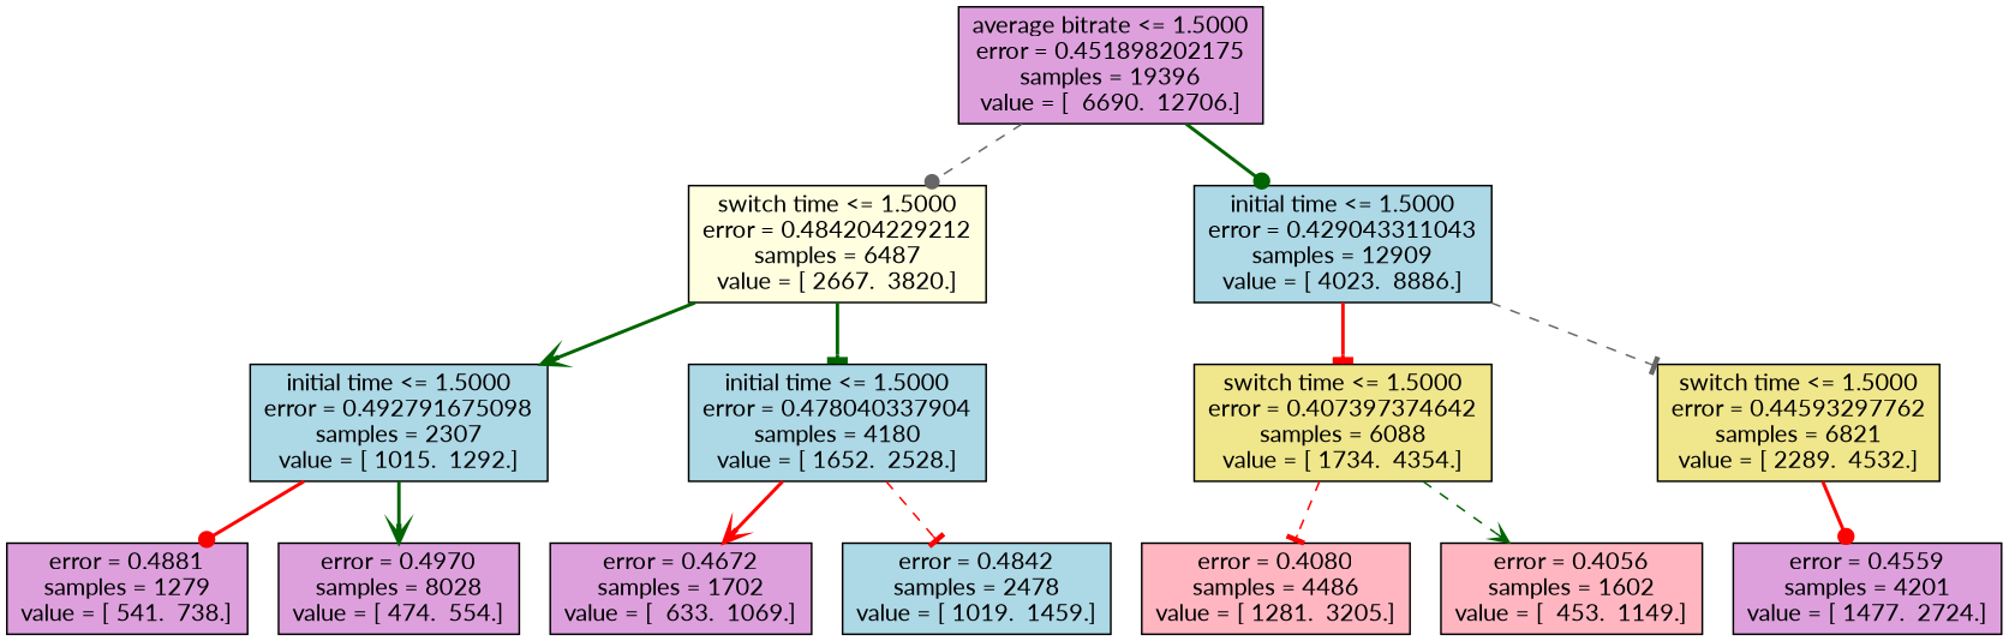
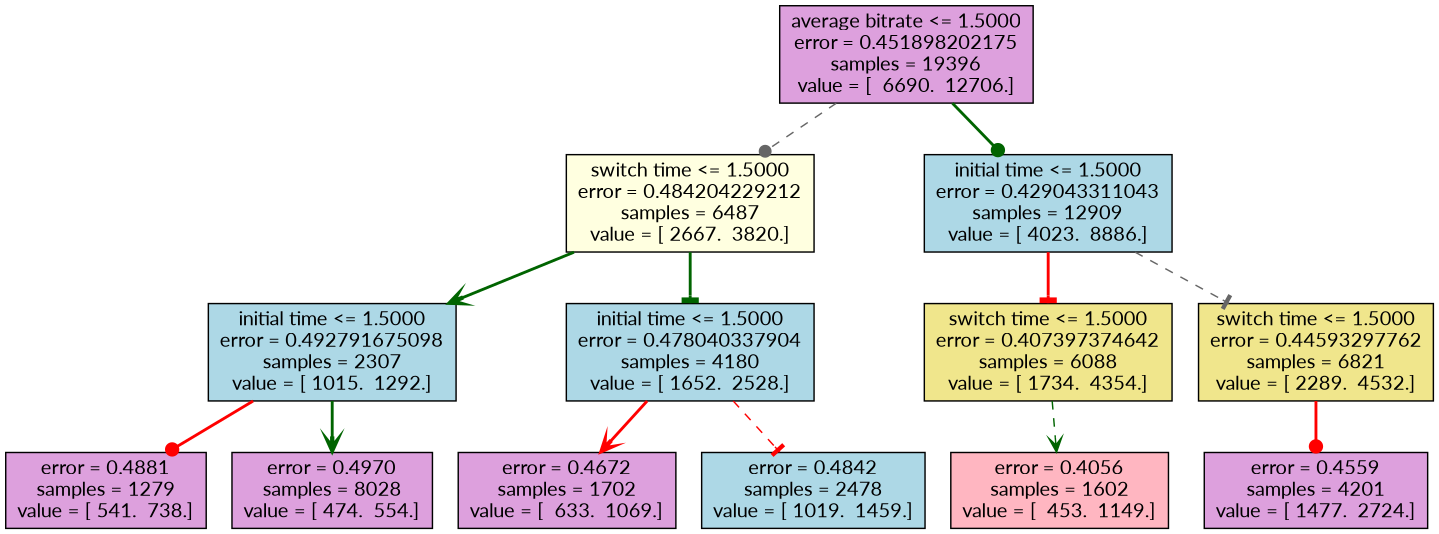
  digraph {
    fontname=Lato
    node [fillcolor=plum fontname=Lato shape=box style=filled]
    edge [arrowhead=tee color=red fontname=Lato style=bold]
    n1 [label="average bitrate <= 1.5000\nerror = 0.451898202175\nsamples = 19396\nvalue = [  6690.  12706.]"]
    n2 [fillcolor=lightyellow label="switch time <= 1.5000\nerror = 0.484204229212\nsamples = 6487\nvalue = [ 2667.  3820.]"]
    n3 [fillcolor=lightblue label="initial time <= 1.5000\nerror = 0.429043311043\nsamples = 12909\nvalue = [ 4023.  8886.]"]
    n4 [fillcolor=lightblue label="initial time <= 1.5000\nerror = 0.492791675098\nsamples = 2307\nvalue = [ 1015.  1292.]"]
    n5 [fillcolor=lightblue label="initial time <= 1.5000\nerror = 0.478040337904\nsamples = 4180\nvalue = [ 1652.  2528.]"]
    n6 [fillcolor=khaki label="switch time <= 1.5000\nerror = 0.407397374642\nsamples = 6088\nvalue = [ 1734.  4354.]"]
    n7 [fillcolor=khaki label="switch time <= 1.5000\nerror = 0.44593297762\nsamples = 6821\nvalue = [ 2289.  4532.]"]
    n8 [label="error = 0.4881\nsamples = 1279\nvalue = [ 541.  738.]"]
    n9 [label="error = 0.4970\nsamples = 8028\nvalue = [ 474.  554.]"]
    n10 [label="error = 0.4672\nsamples = 1702\nvalue = [  633.  1069.]"]
    n11 [fillcolor=lightblue label="error = 0.4842\nsamples = 2478\nvalue = [ 1019.  1459.]"]
-   n12 [fillcolor=lightpink label="error = 0.4080\nsamples = 4486\nvalue = [ 1281.  3205.]"]
    n13 [fillcolor=lightpink label="error = 0.4056\nsamples = 1602\nvalue = [  453.  1149.]"]
    n14 [label="error = 0.4559\nsamples = 4201\nvalue = [ 1477.  2724.]"]
    n1 -> n2 [arrowhead=dot color=gray40 style=dashed]
    n1 -> n3 [arrowhead=dot color=darkgreen]
    n2 -> n4 [arrowhead=vee color=darkgreen]
    n2 -> n5 [color=darkgreen]
    n3 -> n6
    n3 -> n7 [color=gray40 style=dashed]
    n4 -> n8 [arrowhead=dot]
    n4 -> n9 [arrowhead=vee color=darkgreen]
    n5 -> n10 [arrowhead=vee]
    n5 -> n11 [style=dashed]
-   n6 -> n12 [style=dashed]
    n6 -> n13 [arrowhead=vee color=darkgreen style=dashed]
    n7 -> n14 [arrowhead=dot]
  }
